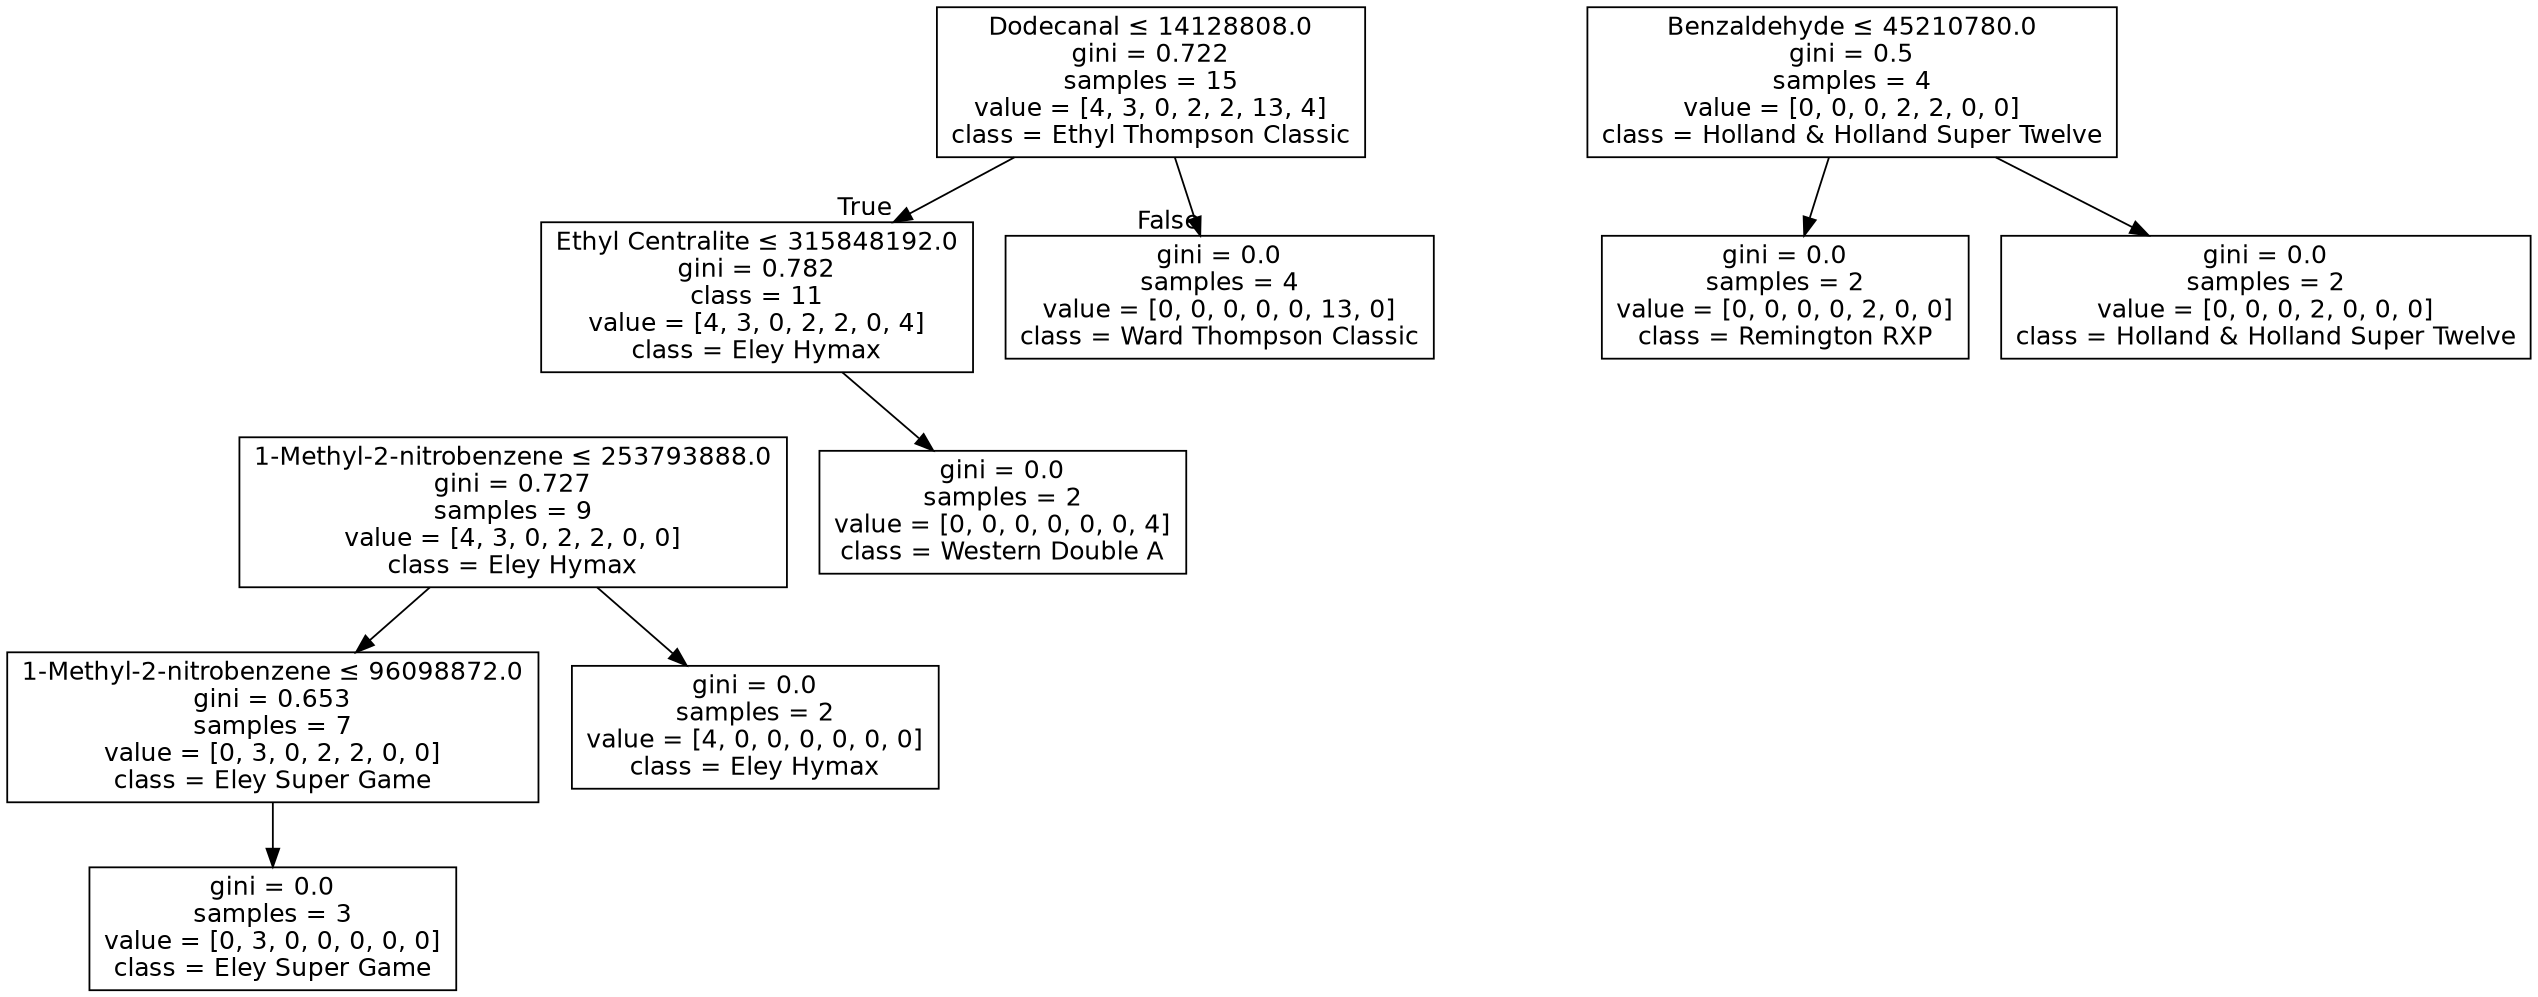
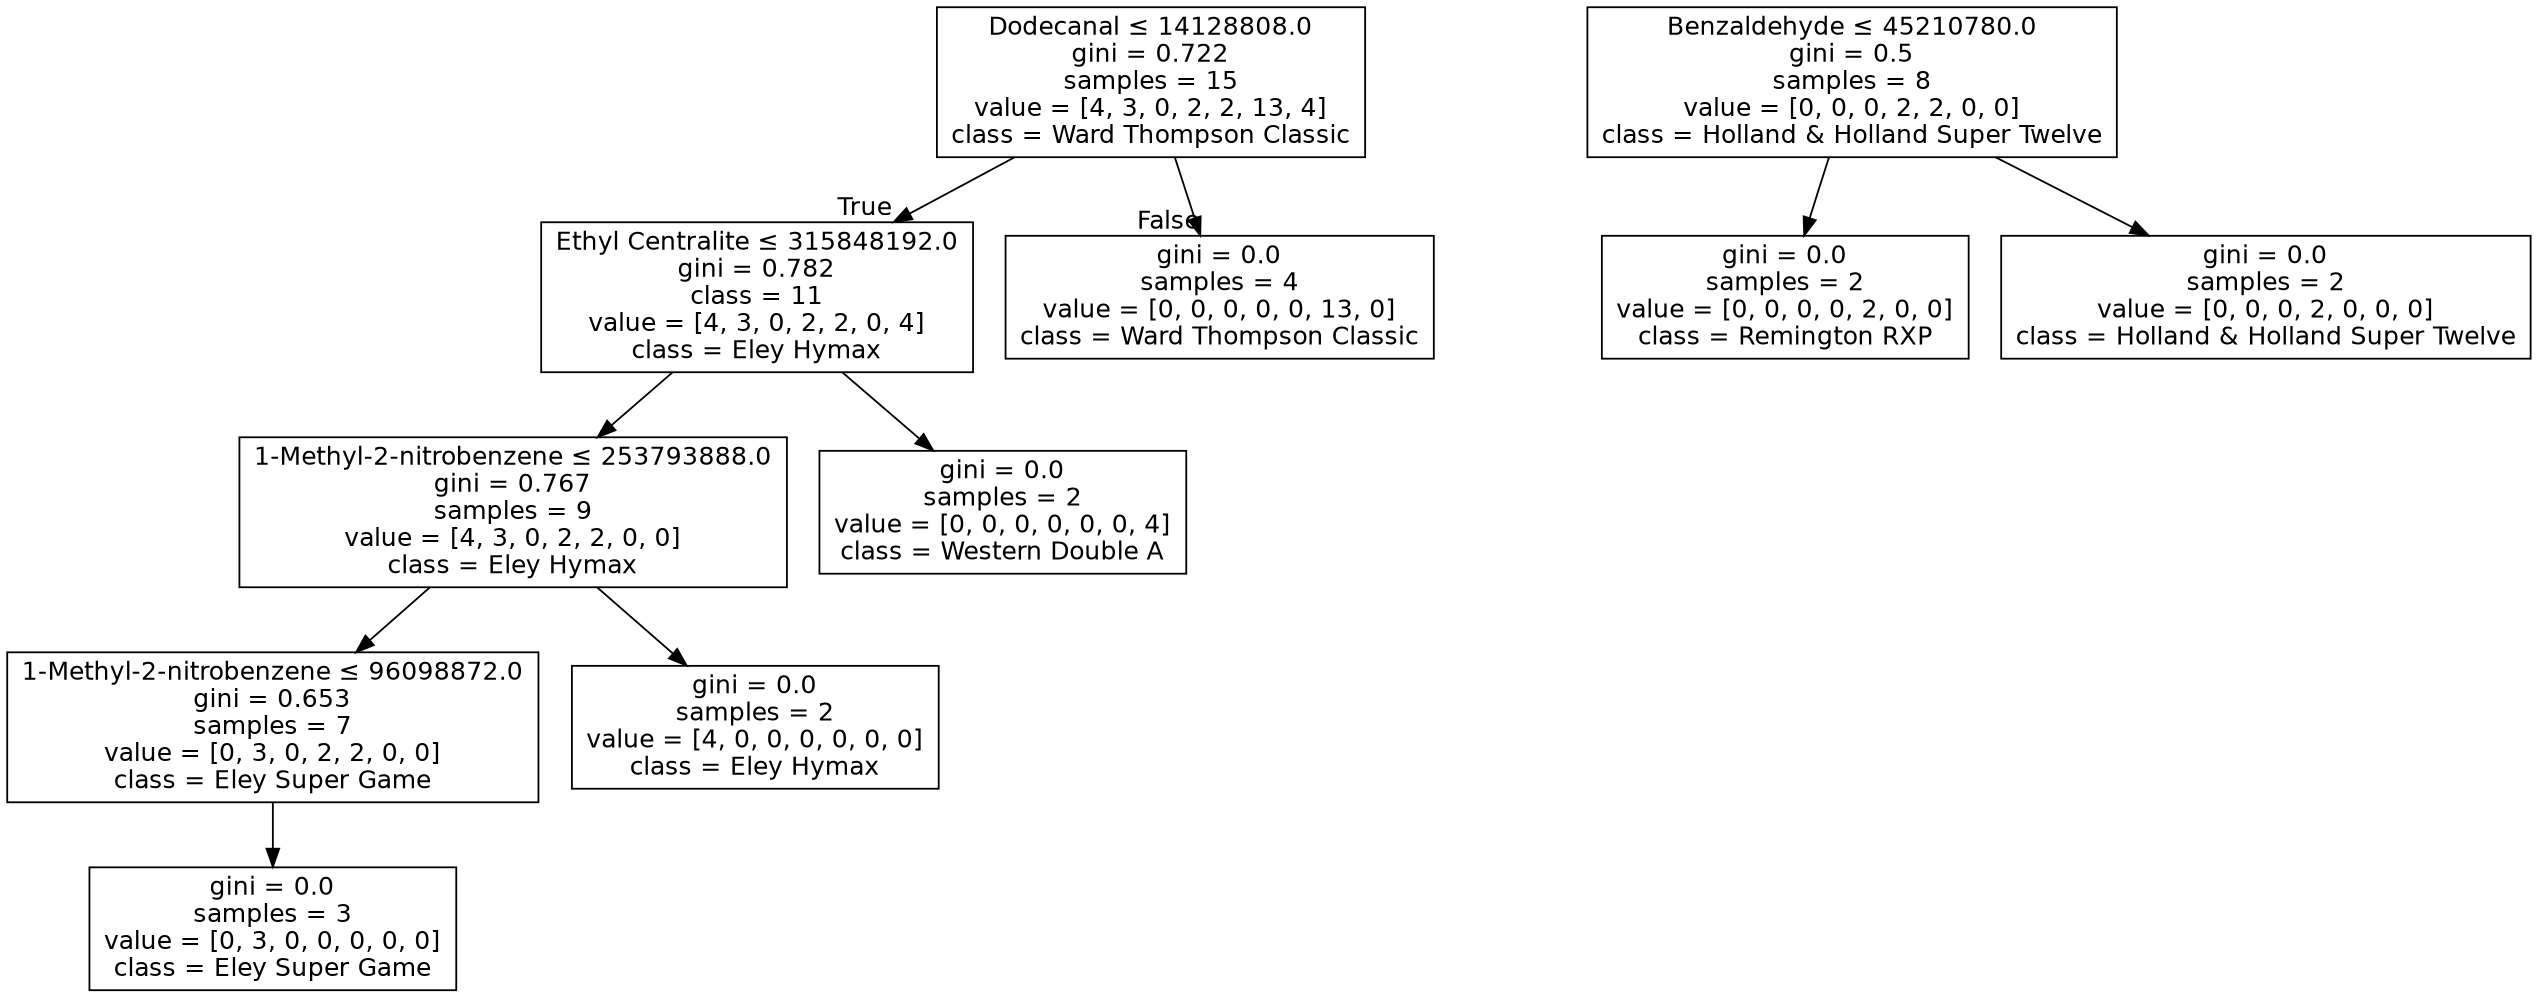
  digraph {
    node [fontname=helvetica shape=box]
    edge [fontname=helvetica]
-   n1 [label=<Dodecanal &le; 14128808.0<br/>gini = 0.722<br/>samples = 15<br/>value = [4, 3, 0, 2, 2, 13, 4]<br/>class = Ethyl Thompson Classic>]
+   n1 [label=<Dodecanal &le; 14128808.0<br/>gini = 0.722<br/>samples = 15<br/>value = [4, 3, 0, 2, 2, 13, 4]<br/>class = Ward Thompson Classic>]
    n2 [label=<Ethyl Centralite &le; 315848192.0<br/>gini = 0.782<br/>class = 11<br/>value = [4, 3, 0, 2, 2, 0, 4]<br/>class = Eley Hymax>]
    n3 [label=<gini = 0.0<br/>samples = 4<br/>value = [0, 0, 0, 0, 0, 13, 0]<br/>class = Ward Thompson Classic>]
-   n4 [label=<1-Methyl-2-nitrobenzene &le; 253793888.0<br/>gini = 0.727<br/>samples = 9<br/>value = [4, 3, 0, 2, 2, 0, 0]<br/>class = Eley Hymax>]
+   n4 [label=<1-Methyl-2-nitrobenzene &le; 253793888.0<br/>gini = 0.767<br/>samples = 9<br/>value = [4, 3, 0, 2, 2, 0, 0]<br/>class = Eley Hymax>]
    n5 [label=<gini = 0.0<br/>samples = 2<br/>value = [0, 0, 0, 0, 0, 0, 4]<br/>class = Western Double A>]
    n6 [label=<1-Methyl-2-nitrobenzene &le; 96098872.0<br/>gini = 0.653<br/>samples = 7<br/>value = [0, 3, 0, 2, 2, 0, 0]<br/>class = Eley Super Game>]
    n7 [label=<gini = 0.0<br/>samples = 2<br/>value = [4, 0, 0, 0, 0, 0, 0]<br/>class = Eley Hymax>]
    n8 [label=<gini = 0.0<br/>samples = 3<br/>value = [0, 3, 0, 0, 0, 0, 0]<br/>class = Eley Super Game>]
-   n9 [label=<Benzaldehyde &le; 45210780.0<br/>gini = 0.5<br/>samples = 4<br/>value = [0, 0, 0, 2, 2, 0, 0]<br/>class = Holland &amp; Holland Super Twelve>]
+   n9 [label=<Benzaldehyde &le; 45210780.0<br/>gini = 0.5<br/>samples = 8<br/>value = [0, 0, 0, 2, 2, 0, 0]<br/>class = Holland &amp; Holland Super Twelve>]
    n10 [label=<gini = 0.0<br/>samples = 2<br/>value = [0, 0, 0, 0, 2, 0, 0]<br/>class = Remington RXP>]
    n11 [label=<gini = 0.0<br/>samples = 2<br/>value = [0, 0, 0, 2, 0, 0, 0]<br/>class = Holland &amp; Holland Super Twelve>]
    n1 -> n2 [headlabel=True labelangle=45 labeldistance=2.5]
    n1 -> n3 [headlabel=False labelangle=-45 labeldistance=2.5]
+   n2 -> n4
    n2 -> n5
    n4 -> n6
    n4 -> n7
    n6 -> n8
    n9 -> n10
    n9 -> n11
  }
